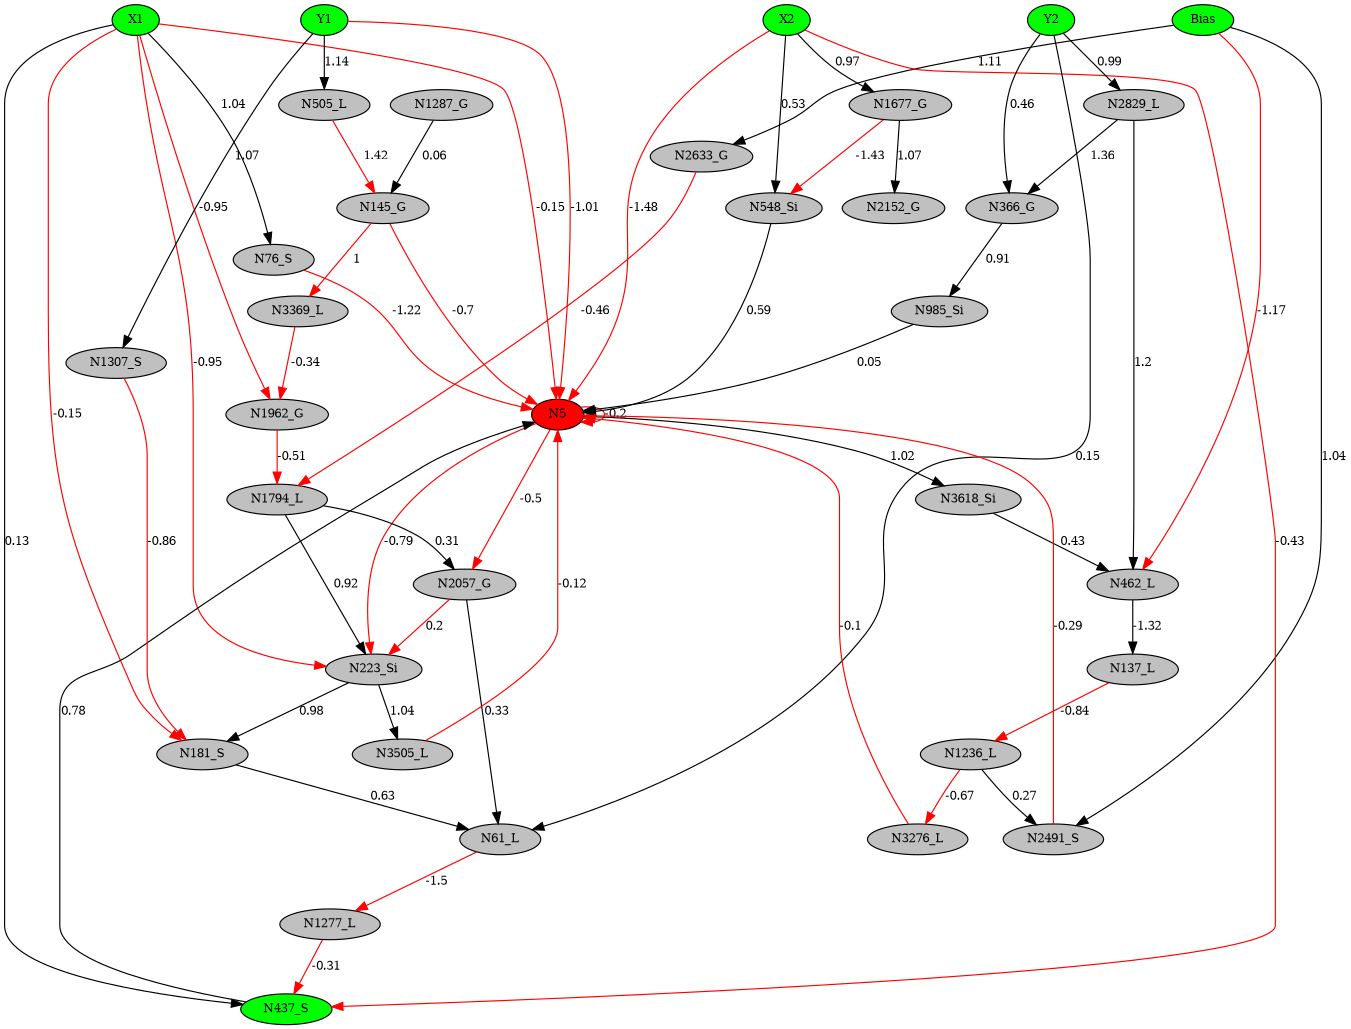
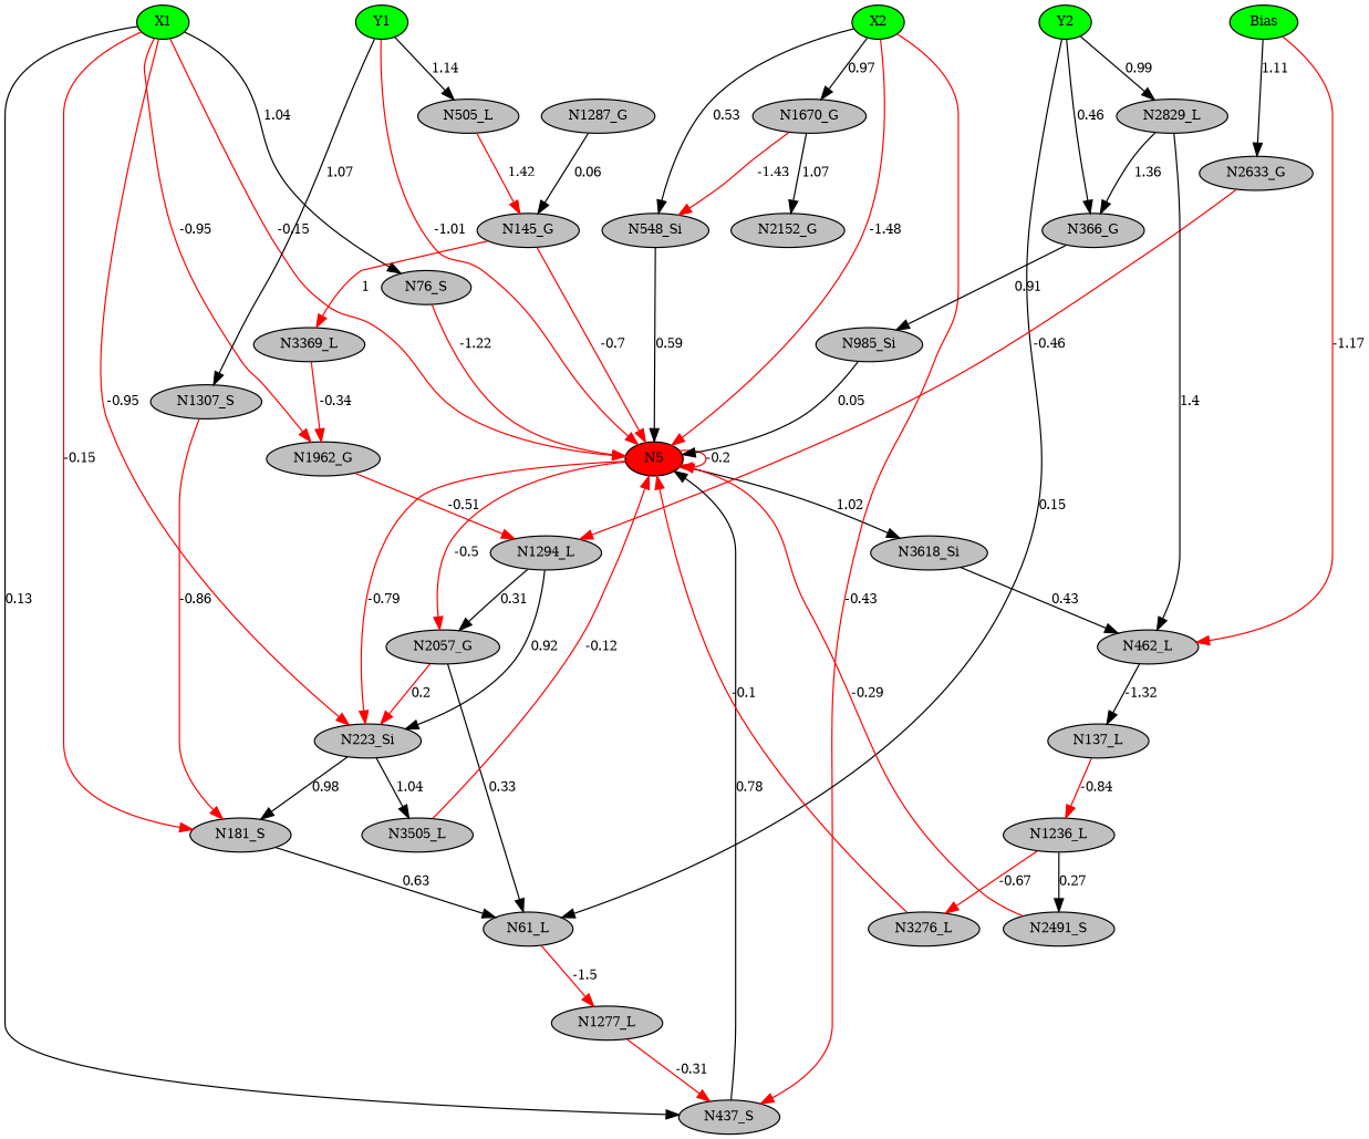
  digraph {
    node [fillcolor=gray fontsize=10 shape=ellipse style=filled]
    edge [color=black fontsize=10]
    N5 [fillcolor=red height=0.1 width=0.1]
    n2 [fillcolor=green height=0.1 label=Bias width=0.1]
    n3 [fillcolor=green height=0.1 label=X1 width=0.1]
    n4 [fillcolor=green height=0.1 label=Y1 width=0.1]
    n5 [fillcolor=green height=0.1 label=X2 width=0.1]
    n6 [fillcolor=green height=0.1 label=Y2 width=0.1]
    n7 [height=0.1 label=N223_Si width=0.1]
    n8 [height=0.1 label=N2057_G width=0.1]
    n9 [height=0.1 label=N3618_Si width=0.1]
    n10 [height=0.1 label=N462_L width=0.1]
    n11 [height=0.1 label=N2491_S width=0.1]
    n12 [height=0.1 label=N2633_G width=0.1]
    n13 [height=0.1 label=N76_S width=0.1]
    n14 [height=0.1 label=N181_S width=0.1]
-   n15 [fillcolor=green height=0.1 label=N437_S width=0.1]
+   n15 [height=0.1 label=N437_S width=0.1]
    n16 [height=0.1 label=N1962_G width=0.1]
    n17 [height=0.1 label=N505_L width=0.1]
    n18 [height=0.1 label=N1307_S width=0.1]
    n19 [height=0.1 label=N548_Si width=0.1]
-   n20 [height=0.1 label=N1677_G width=0.1]
+   n20 [height=0.1 label=N1670_G width=0.1]
    n21 [height=0.1 label=N61_L width=0.1]
    n22 [height=0.1 label=N366_G width=0.1]
    n23 [height=0.1 label=N2829_L width=0.1]
    n24 [height=0.1 label=N137_L width=0.1]
-   n25 [height=0.1 label=N1794_L width=0.1]
+   n25 [height=0.1 label=N1294_L width=0.1]
    n26 [height=0.1 label=N3505_L width=0.1]
    n27 [height=0.1 label=N145_G width=0.1]
    n28 [height=0.1 label=N2152_G width=0.1]
    n29 [height=0.1 label=N1277_L width=0.1]
    n30 [height=0.1 label=N985_Si width=0.1]
    n31 [height=0.1 label=N1236_L width=0.1]
    n32 [height=0.1 label=N3276_L width=0.1]
    n33 [height=0.1 label=N3369_L width=0.1]
    n34 [height=0.1 label=N1287_G width=0.1]
    subgraph sub_1 {
      rank=same
      N5
    }
    subgraph sub_2 {
      rank=same
      n2
      n3
      n4
      n5
      n6
    }
    N5 -> N5 [arrowType=inv color=red label=-0.2]
    N5 -> n7 [arrowType=inv color=red label=-0.79]
    N5 -> n8 [arrowType=inv color=red label=-0.5]
    N5 -> n9 [label=1.02]
    n2 -> n10 [arrowType=inv color=red label=-1.17]
-   n2 -> n11 [label=1.04]
    n2 -> n12 [label=1.11]
    n3 -> N5 [arrowType=inv color=red label=-0.15]
    n3 -> n4 [style=invis color="" fontsize=""]
    n3 -> n7 [arrowType=inv color=red label=-0.95]
    n3 -> n13 [label=1.04]
    n3 -> n14 [arrowType=inv color=red label=-0.15]
    n3 -> n15 [label=0.13]
    n3 -> n16 [arrowType=inv color=red label=-0.95]
    n4 -> N5 [arrowType=inv color=red label=-1.01]
    n4 -> n5 [style=invis color="" fontsize=""]
    n4 -> n17 [label=1.14]
    n4 -> n18 [label=1.07]
    n5 -> N5 [arrowType=inv color=red label=-1.48]
    n5 -> n6 [style=invis color="" fontsize=""]
    n5 -> n15 [arrowType=inv color=red label=-0.43]
    n5 -> n19 [label=0.53]
    n5 -> n20 [label=0.97]
    n6 -> n2 [style=invis color="" fontsize=""]
    n6 -> n21 [label=0.15]
    n6 -> n22 [label=0.46]
    n6 -> n23 [label=0.99]
    n7 -> n14 [label=0.98]
    n7 -> n26 [label=1.04]
    n8 -> n7 [color=red label=0.2]
    n8 -> n21 [label=0.33]
    n9 -> n10 [label=0.43]
    n10 -> n24 [label=-1.32]
    n11 -> N5 [arrowType=inv color=red label=-0.29]
    n12 -> n25 [arrowType=inv color=red label=-0.46]
    n13 -> N5 [arrowType=inv color=red label=-1.22]
    n14 -> n21 [label=0.63]
    n15 -> N5 [label=0.78]
    n16 -> n25 [arrowType=inv color=red label=-0.51]
    n17 -> n27 [color=red label=1.42]
    n18 -> n14 [arrowType=inv color=red label=-0.86]
    n19 -> N5 [label=0.59]
    n20 -> n19 [arrowType=inv color=red label=-1.43]
    n20 -> n28 [label=1.07]
    n21 -> n29 [arrowType=inv color=red label=-1.5]
    n22 -> n30 [label=0.91]
-   n23 -> n10 [label=1.2]
+   n23 -> n10 [label=1.4]
    n23 -> n22 [label=1.36]
    n24 -> n31 [arrowType=inv color=red label=-0.84]
    n25 -> n7 [label=0.92]
    n25 -> n8 [label=0.31]
    n26 -> N5 [arrowType=inv color=red label=-0.12]
    n27 -> N5 [arrowType=inv color=red label=-0.7]
    n27 -> n33 [color=red label=1]
    n29 -> n15 [arrowType=inv color=red label=-0.31]
    n30 -> N5 [label=0.05]
    n31 -> n11 [label=0.27]
    n31 -> n32 [arrowType=inv color=red label=-0.67]
    n32 -> N5 [arrowType=inv color=red label=-0.1]
    n33 -> n16 [arrowType=inv color=red label=-0.34]
    n34 -> n27 [label=0.06]
  }
